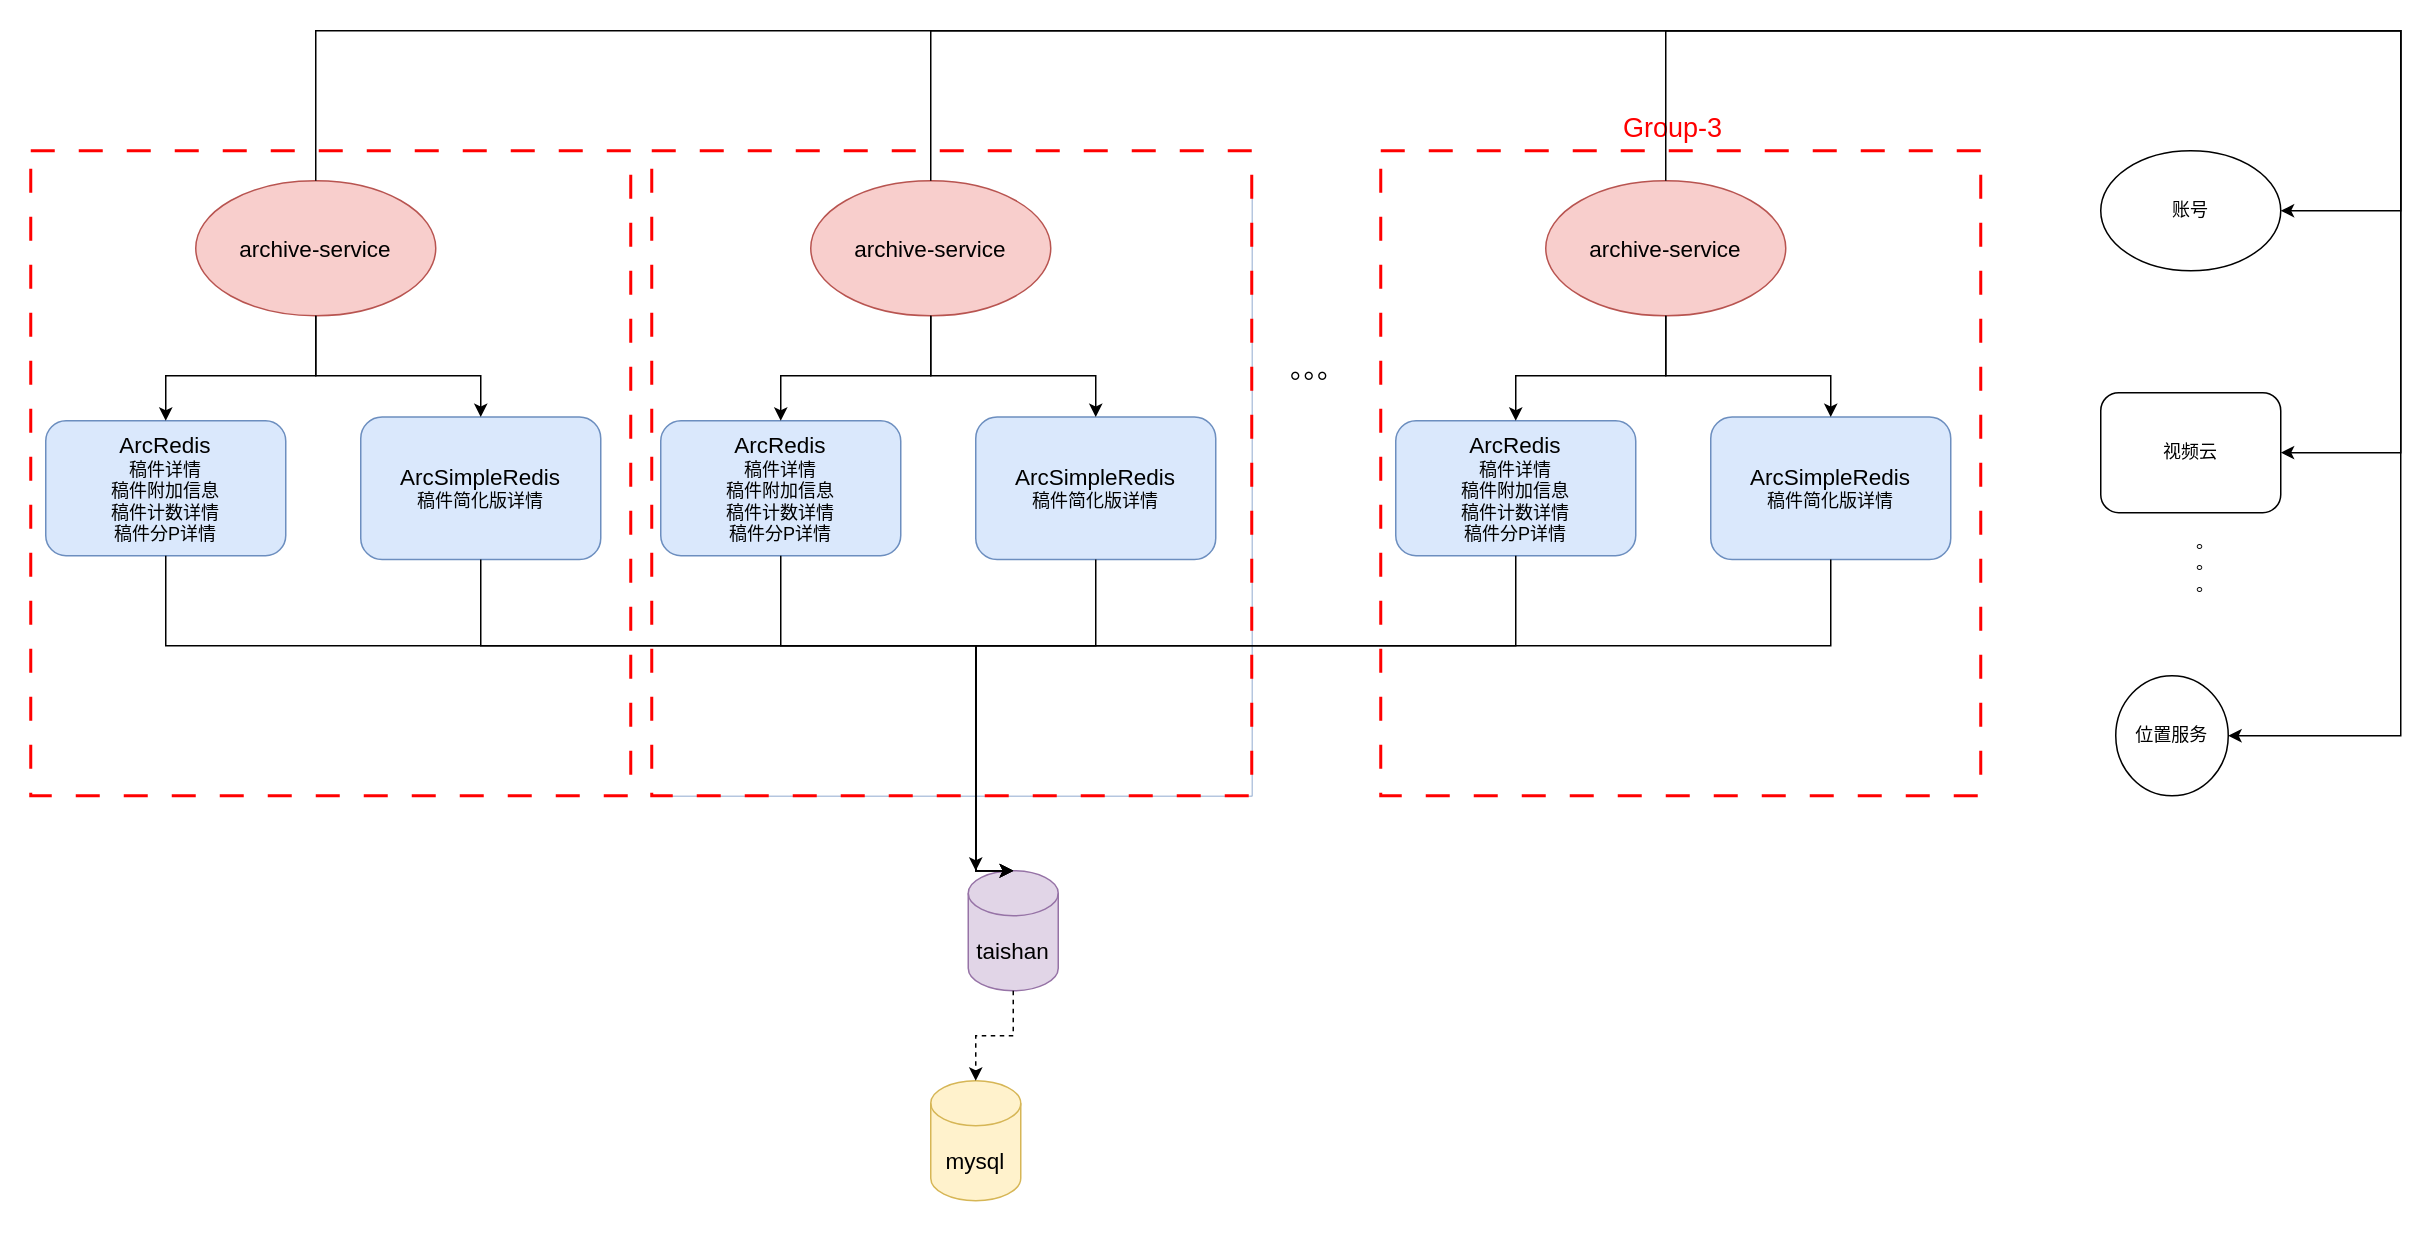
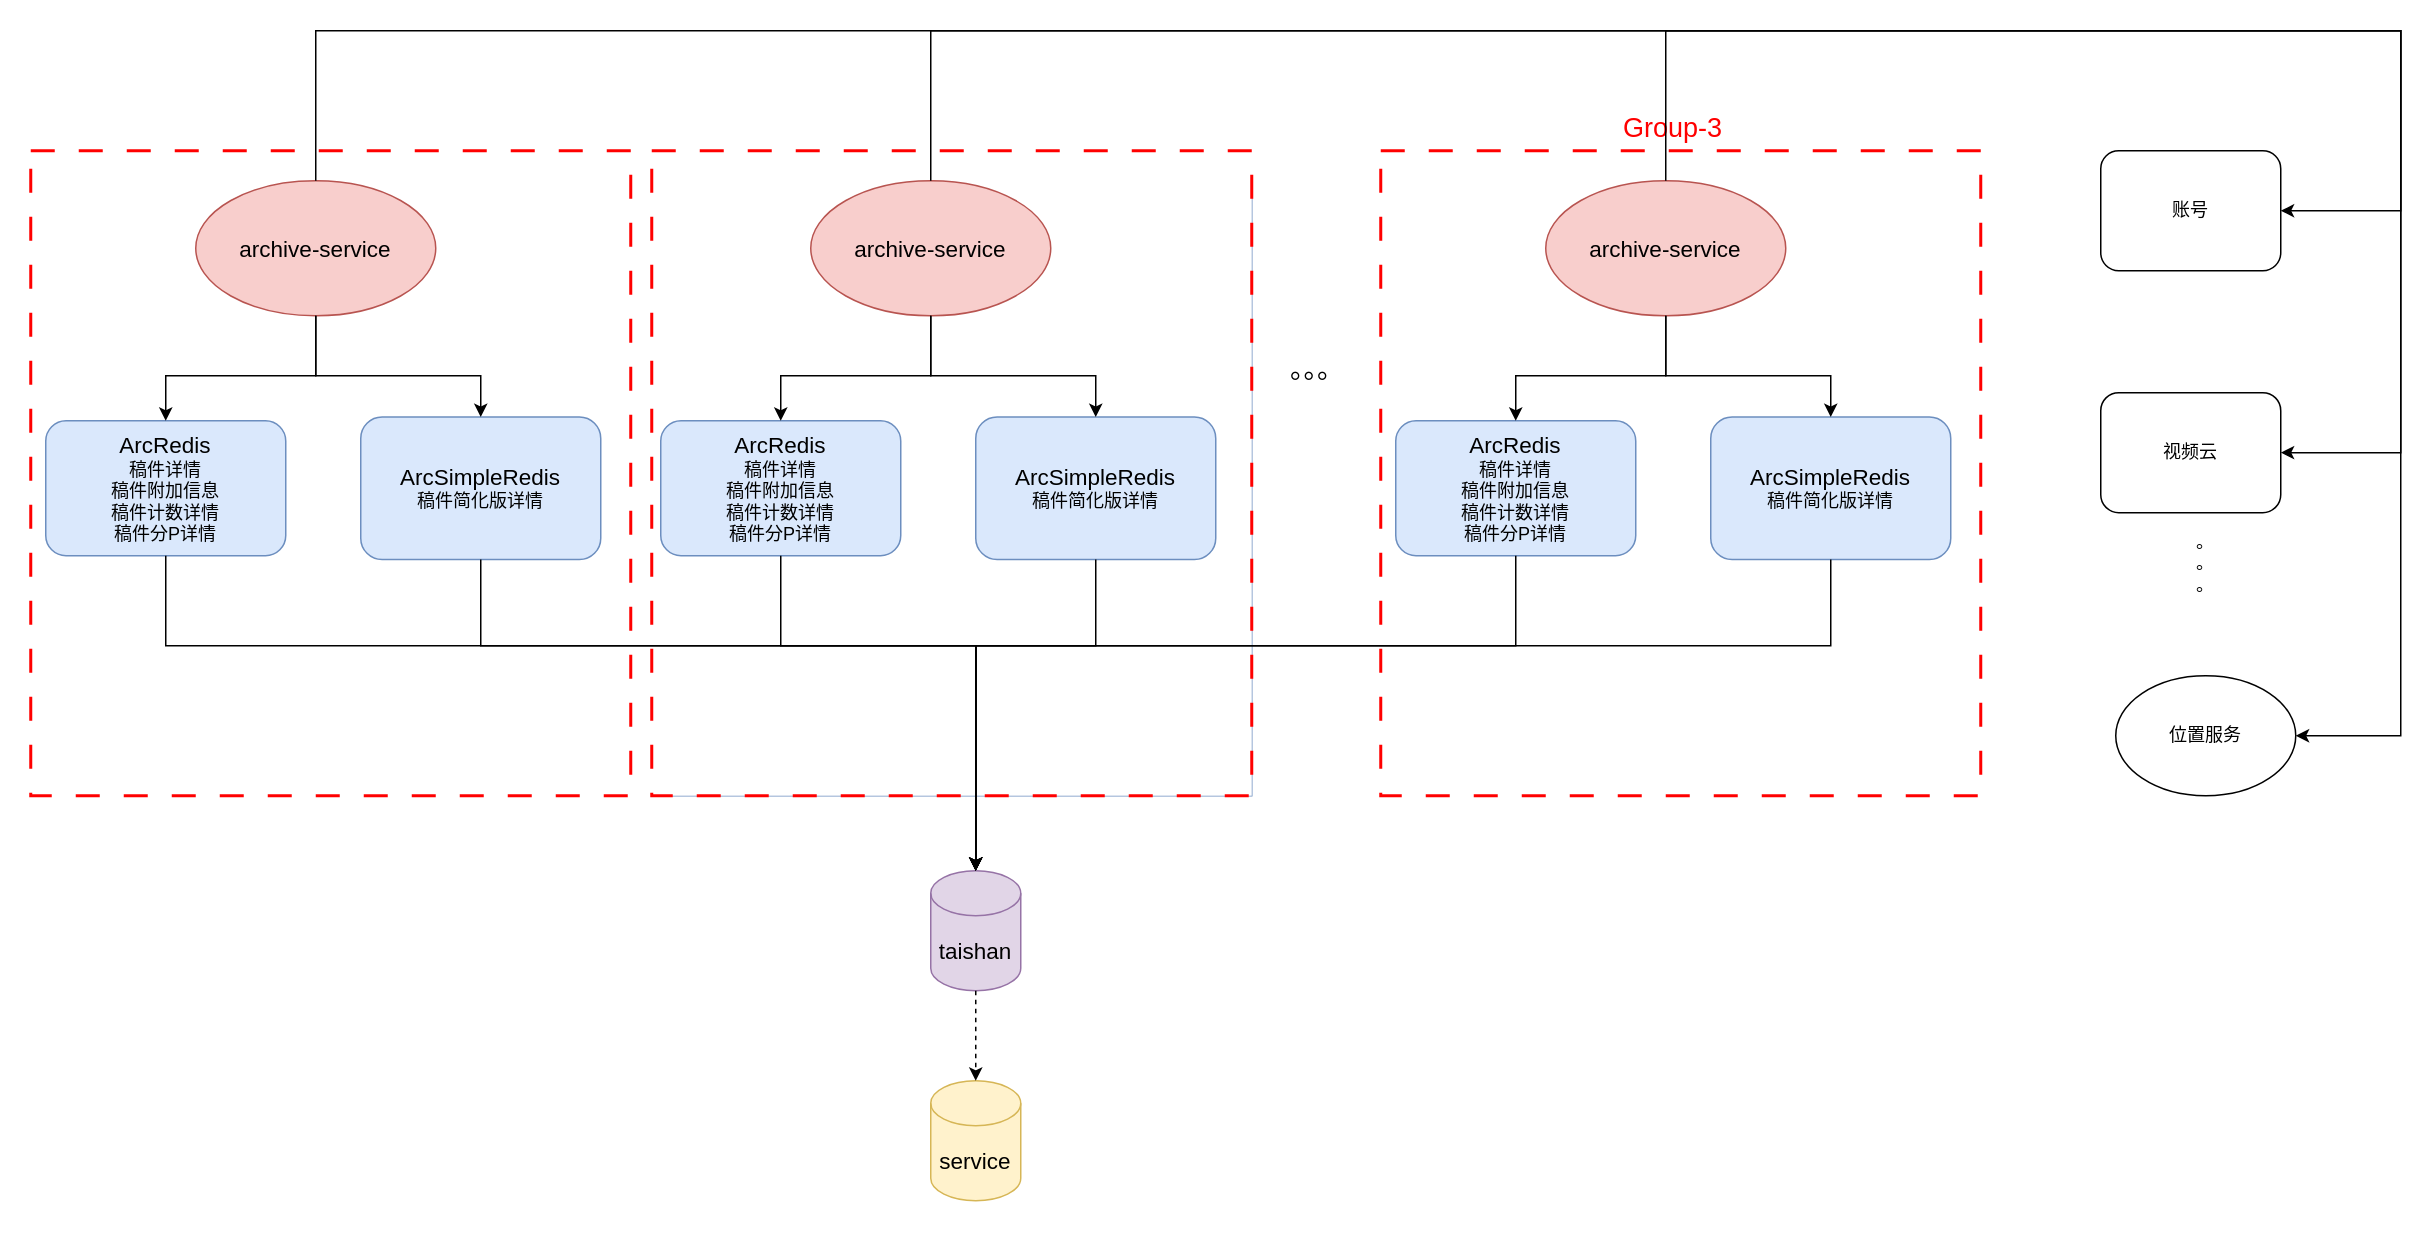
  <mxCell id="0" />
  <mxCell id="1" parent="0" />
  <mxCell id="2" value="" style="group" vertex="1" connectable="0" parent="1"><mxGeometry x="20" y="20" width="1580" height="780" as="geometry" /></mxCell>
  <mxCell id="3" value="" style="rounded=0;whiteSpace=wrap;html=1;dashed=1;dashPattern=8 8;strokeWidth=2;strokeColor=#FF0000;" vertex="1" parent="2"><mxGeometry y="80" width="400" height="430" as="geometry" /></mxCell>
  <mxCell id="4" value="" style="group;fillColor=#dae8fc;strokeColor=#6c8ebf;" vertex="1" connectable="0" parent="2"><mxGeometry x="420" y="100" width="394" height="410" as="geometry" /></mxCell>
  <mxCell id="5" value="" style="rounded=0;whiteSpace=wrap;html=1;dashed=1;dashPattern=8 8;strokeWidth=2;strokeColor=#FF0000;" vertex="1" parent="4"><mxGeometry x="-6" y="-20" width="400" height="430" as="geometry" /></mxCell>
  <mxCell id="6" value="&lt;font style=&quot;font-size: 15px;&quot;&gt;archive-service&lt;/font&gt;" style="ellipse;whiteSpace=wrap;html=1;fillColor=#f8cecc;strokeColor=#b85450;" vertex="1" parent="4"><mxGeometry x="100" width="160" height="90" as="geometry" /></mxCell>
  <mxCell id="7" value="&lt;font style=&quot;font-size: 15px;&quot;&gt;ArcRedis&lt;/font&gt;&lt;br&gt;稿件详情&lt;br&gt;稿件附加信息&lt;br&gt;稿件计数详情&lt;br&gt;稿件分P详情" style="rounded=1;whiteSpace=wrap;html=1;fillColor=#dae8fc;strokeColor=#6c8ebf;" vertex="1" parent="4"><mxGeometry y="160" width="160" height="90" as="geometry" /></mxCell>
  <mxCell id="8" style="edgeStyle=orthogonalEdgeStyle;rounded=0;orthogonalLoop=1;jettySize=auto;html=1;exitX=0.5;exitY=1;exitDx=0;exitDy=0;" edge="1" parent="4" source="6" target="7"><mxGeometry relative="1" as="geometry"><Array as="points"><mxPoint x="180" y="130" /><mxPoint x="80" y="130" /></Array></mxGeometry></mxCell>
  <mxCell id="9" value="&lt;font style=&quot;&quot;&gt;&lt;span style=&quot;font-size: 15px;&quot;&gt;ArcSimpleRedis&lt;/span&gt;&lt;br&gt;&lt;font style=&quot;font-size: 12px;&quot;&gt;稿件简化版详情&lt;/font&gt;&lt;br&gt;&lt;/font&gt;" style="rounded=1;whiteSpace=wrap;html=1;fillColor=#dae8fc;strokeColor=#6c8ebf;" vertex="1" parent="4"><mxGeometry x="210" y="157.5" width="160" height="95" as="geometry" /></mxCell>
  <mxCell id="10" style="edgeStyle=orthogonalEdgeStyle;rounded=0;orthogonalLoop=1;jettySize=auto;html=1;" edge="1" parent="4" source="6" target="9"><mxGeometry relative="1" as="geometry"><Array as="points"><mxPoint x="180" y="130" /><mxPoint x="290" y="130" /></Array></mxGeometry></mxCell>
  <mxCell id="11" value="" style="group" vertex="1" connectable="0" parent="2"><mxGeometry x="10" y="100" width="370" height="252.5" as="geometry" /></mxCell>
  <mxCell id="12" value="&lt;font style=&quot;font-size: 15px;&quot;&gt;archive-service&lt;/font&gt;" style="ellipse;whiteSpace=wrap;html=1;fillColor=#f8cecc;strokeColor=#b85450;" vertex="1" parent="11"><mxGeometry x="100" width="160" height="90" as="geometry" /></mxCell>
  <mxCell id="13" value="&lt;font style=&quot;font-size: 15px;&quot;&gt;ArcRedis&lt;/font&gt;&lt;br&gt;稿件详情&lt;br&gt;稿件附加信息&lt;br&gt;稿件计数详情&lt;br&gt;稿件分P详情" style="rounded=1;whiteSpace=wrap;html=1;fillColor=#dae8fc;strokeColor=#6c8ebf;" vertex="1" parent="11"><mxGeometry y="160" width="160" height="90" as="geometry" /></mxCell>
  <mxCell id="14" style="edgeStyle=orthogonalEdgeStyle;rounded=0;orthogonalLoop=1;jettySize=auto;html=1;exitX=0.5;exitY=1;exitDx=0;exitDy=0;" edge="1" parent="11" source="12" target="13"><mxGeometry relative="1" as="geometry"><Array as="points"><mxPoint x="180" y="130" /><mxPoint x="80" y="130" /></Array></mxGeometry></mxCell>
  <mxCell id="15" value="&lt;font style=&quot;&quot;&gt;&lt;span style=&quot;font-size: 15px;&quot;&gt;ArcSimpleRedis&lt;/span&gt;&lt;br&gt;&lt;font style=&quot;font-size: 12px;&quot;&gt;稿件简化版详情&lt;/font&gt;&lt;br&gt;&lt;/font&gt;" style="rounded=1;whiteSpace=wrap;html=1;fillColor=#dae8fc;strokeColor=#6c8ebf;" vertex="1" parent="11"><mxGeometry x="210" y="157.5" width="160" height="95" as="geometry" /></mxCell>
  <mxCell id="16" style="edgeStyle=orthogonalEdgeStyle;rounded=0;orthogonalLoop=1;jettySize=auto;html=1;" edge="1" parent="11" source="12" target="15"><mxGeometry relative="1" as="geometry"><Array as="points"><mxPoint x="180" y="130" /><mxPoint x="290" y="130" /></Array></mxGeometry></mxCell>
  <mxCell id="17" value="" style="group" vertex="1" connectable="0" parent="2"><mxGeometry x="910" y="100" width="390" height="410" as="geometry" /></mxCell>
  <mxCell id="18" value="" style="rounded=0;whiteSpace=wrap;html=1;dashed=1;dashPattern=8 8;strokeWidth=2;strokeColor=#FF0000;" vertex="1" parent="17"><mxGeometry x="-10" y="-20" width="400" height="430" as="geometry" /></mxCell>
  <mxCell id="19" value="&lt;font style=&quot;font-size: 15px;&quot;&gt;archive-service&lt;/font&gt;" style="ellipse;whiteSpace=wrap;html=1;fillColor=#f8cecc;strokeColor=#b85450;" vertex="1" parent="17"><mxGeometry x="100" width="160" height="90" as="geometry" /></mxCell>
  <mxCell id="20" value="&lt;font style=&quot;font-size: 15px;&quot;&gt;ArcRedis&lt;/font&gt;&lt;br&gt;稿件详情&lt;br&gt;稿件附加信息&lt;br&gt;稿件计数详情&lt;br&gt;稿件分P详情" style="rounded=1;whiteSpace=wrap;html=1;fillColor=#dae8fc;strokeColor=#6c8ebf;" vertex="1" parent="17"><mxGeometry y="160" width="160" height="90" as="geometry" /></mxCell>
  <mxCell id="21" style="edgeStyle=orthogonalEdgeStyle;rounded=0;orthogonalLoop=1;jettySize=auto;html=1;exitX=0.5;exitY=1;exitDx=0;exitDy=0;" edge="1" parent="17" source="19" target="20"><mxGeometry relative="1" as="geometry"><Array as="points"><mxPoint x="180" y="130" /><mxPoint x="80" y="130" /></Array></mxGeometry></mxCell>
  <mxCell id="22" value="&lt;font style=&quot;&quot;&gt;&lt;span style=&quot;font-size: 15px;&quot;&gt;ArcSimpleRedis&lt;/span&gt;&lt;br&gt;&lt;font style=&quot;font-size: 12px;&quot;&gt;稿件简化版详情&lt;/font&gt;&lt;br&gt;&lt;/font&gt;" style="rounded=1;whiteSpace=wrap;html=1;fillColor=#dae8fc;strokeColor=#6c8ebf;" vertex="1" parent="17"><mxGeometry x="210" y="157.5" width="160" height="95" as="geometry" /></mxCell>
  <mxCell id="23" style="edgeStyle=orthogonalEdgeStyle;rounded=0;orthogonalLoop=1;jettySize=auto;html=1;" edge="1" parent="17" source="19" target="22"><mxGeometry relative="1" as="geometry"><Array as="points"><mxPoint x="180" y="130" /><mxPoint x="290" y="130" /></Array></mxGeometry></mxCell>
  <mxCell id="24" value="&lt;font style=&quot;font-size: 18px;&quot;&gt;。。。&lt;/font&gt;" style="text;strokeColor=none;align=center;fillColor=none;html=1;verticalAlign=middle;whiteSpace=wrap;rounded=0;" vertex="1" parent="2"><mxGeometry x="760" y="211.25" width="196" height="30" as="geometry" /></mxCell>
- <mxCell id="25" value="&lt;font style=&quot;font-size: 15px;&quot;&gt;taishan&lt;/font&gt;" style="shape=cylinder3;whiteSpace=wrap;html=1;boundedLbl=1;backgroundOutline=1;size=15;fillColor=#e1d5e7;strokeColor=#9673a6;" vertex="1" parent="2"><mxGeometry x="625" y="560" width="60" height="80" as="geometry" /></mxCell>
- <mxCell id="26" value="&lt;font style=&quot;font-size: 15px;&quot;&gt;mysql&lt;/font&gt;" style="shape=cylinder3;whiteSpace=wrap;html=1;boundedLbl=1;backgroundOutline=1;size=15;fillColor=#fff2cc;strokeColor=#d6b656;" vertex="1" parent="2"><mxGeometry x="600" y="700" width="60" height="80" as="geometry" /></mxCell>
+ <mxCell id="25" value="&lt;font style=&quot;font-size: 15px;&quot;&gt;taishan&lt;/font&gt;" style="shape=cylinder3;whiteSpace=wrap;html=1;boundedLbl=1;backgroundOutline=1;size=15;fillColor=#e1d5e7;strokeColor=#9673a6;" vertex="1" parent="2"><mxGeometry x="600" y="560" width="60" height="80" as="geometry" /></mxCell>
+ <mxCell id="26" value="&lt;font style=&quot;font-size: 15px;&quot;&gt;service&lt;/font&gt;" style="shape=cylinder3;whiteSpace=wrap;html=1;boundedLbl=1;backgroundOutline=1;size=15;fillColor=#fff2cc;strokeColor=#d6b656;" vertex="1" parent="2"><mxGeometry x="600" y="700" width="60" height="80" as="geometry" /></mxCell>
  <mxCell id="27" style="edgeStyle=orthogonalEdgeStyle;rounded=0;orthogonalLoop=1;jettySize=auto;html=1;" edge="1" parent="2" source="13" target="25"><mxGeometry relative="1" as="geometry"><Array as="points"><mxPoint x="90" y="410" /><mxPoint x="630" y="410" /></Array></mxGeometry></mxCell>
  <mxCell id="28" style="edgeStyle=orthogonalEdgeStyle;rounded=0;orthogonalLoop=1;jettySize=auto;html=1;exitX=0.5;exitY=1;exitDx=0;exitDy=0;entryX=0.5;entryY=0;entryDx=0;entryDy=0;entryPerimeter=0;" edge="1" parent="2" source="15" target="25"><mxGeometry relative="1" as="geometry"><Array as="points"><mxPoint x="300" y="410" /><mxPoint x="630" y="410" /></Array></mxGeometry></mxCell>
  <mxCell id="29" style="edgeStyle=orthogonalEdgeStyle;rounded=0;orthogonalLoop=1;jettySize=auto;html=1;entryX=0.5;entryY=0;entryDx=0;entryDy=0;entryPerimeter=0;" edge="1" parent="2" source="7" target="25"><mxGeometry relative="1" as="geometry"><Array as="points"><mxPoint x="500" y="410" /><mxPoint x="630" y="410" /></Array></mxGeometry></mxCell>
  <mxCell id="30" style="edgeStyle=orthogonalEdgeStyle;rounded=0;orthogonalLoop=1;jettySize=auto;html=1;entryX=0.5;entryY=0;entryDx=0;entryDy=0;entryPerimeter=0;" edge="1" parent="2" source="9" target="25"><mxGeometry relative="1" as="geometry"><Array as="points"><mxPoint x="710" y="410" /><mxPoint x="630" y="410" /></Array></mxGeometry></mxCell>
  <mxCell id="31" style="edgeStyle=orthogonalEdgeStyle;rounded=0;orthogonalLoop=1;jettySize=auto;html=1;entryX=0.5;entryY=0;entryDx=0;entryDy=0;entryPerimeter=0;" edge="1" parent="2" source="20" target="25"><mxGeometry relative="1" as="geometry"><Array as="points"><mxPoint x="990" y="410" /><mxPoint x="630" y="410" /></Array></mxGeometry></mxCell>
  <mxCell id="32" style="edgeStyle=orthogonalEdgeStyle;rounded=0;orthogonalLoop=1;jettySize=auto;html=1;dashed=1;" edge="1" parent="2" source="25" target="26"><mxGeometry relative="1" as="geometry" /></mxCell>
  <mxCell id="33" style="edgeStyle=orthogonalEdgeStyle;rounded=0;orthogonalLoop=1;jettySize=auto;html=1;entryX=0.5;entryY=0;entryDx=0;entryDy=0;entryPerimeter=0;" edge="1" parent="2" source="22" target="25"><mxGeometry relative="1" as="geometry"><Array as="points"><mxPoint x="1200" y="410" /><mxPoint x="630" y="410" /></Array></mxGeometry></mxCell>
  <mxCell id="34" value="&lt;font color=&quot;#ff0000&quot; style=&quot;font-size: 18px;&quot;&gt;Group-3&lt;/font&gt;" style="text;strokeColor=none;align=center;fillColor=none;html=1;verticalAlign=middle;whiteSpace=wrap;rounded=0;" vertex="1" parent="2"><mxGeometry x="1060" y="50" width="70" height="30" as="geometry" /></mxCell>
- <mxCell id="35" value="账号" style="ellipse;whiteSpace=wrap;html=1;" vertex="1" parent="2"><mxGeometry x="1380" y="80" width="120" height="80" as="geometry" /></mxCell>
+ <mxCell id="35" value="账号" style="whiteSpace=wrap;html=1;rounded=1;" vertex="1" parent="2"><mxGeometry x="1380" y="80" width="120" height="80" as="geometry" /></mxCell>
  <mxCell id="36" value="视频云" style="whiteSpace=wrap;html=1;rounded=1;" vertex="1" parent="2"><mxGeometry x="1380" y="241.25" width="120" height="80" as="geometry" /></mxCell>
- <mxCell id="37" value="位置服务" style="ellipse;whiteSpace=wrap;html=1;" vertex="1" parent="2"><mxGeometry x="1390" y="430" width="75" height="80" as="geometry" /></mxCell>
+ <mxCell id="37" value="位置服务" style="ellipse;whiteSpace=wrap;html=1;" vertex="1" parent="2"><mxGeometry x="1390" y="430" width="120" height="80" as="geometry" /></mxCell>
  <mxCell id="38" value="。&lt;br&gt;。&lt;br&gt;。" style="text;strokeColor=none;align=center;fillColor=none;html=1;verticalAlign=middle;whiteSpace=wrap;rounded=0;" vertex="1" parent="2"><mxGeometry x="1420" y="340" width="60" height="30" as="geometry" /></mxCell>
  <mxCell id="39" style="edgeStyle=orthogonalEdgeStyle;rounded=0;orthogonalLoop=1;jettySize=auto;html=1;exitX=0.5;exitY=0;exitDx=0;exitDy=0;entryX=1;entryY=0.5;entryDx=0;entryDy=0;" edge="1" parent="2" source="12" target="35"><mxGeometry relative="1" as="geometry"><Array as="points"><mxPoint x="190" /><mxPoint x="1580" /><mxPoint x="1580" y="120" /></Array></mxGeometry></mxCell>
  <mxCell id="40" style="edgeStyle=orthogonalEdgeStyle;rounded=0;orthogonalLoop=1;jettySize=auto;html=1;exitX=0.5;exitY=0;exitDx=0;exitDy=0;entryX=1;entryY=0.5;entryDx=0;entryDy=0;" edge="1" parent="2" source="6" target="36"><mxGeometry relative="1" as="geometry"><Array as="points"><mxPoint x="600" /><mxPoint x="1580" /><mxPoint x="1580" y="281" /></Array></mxGeometry></mxCell>
  <mxCell id="41" style="edgeStyle=orthogonalEdgeStyle;rounded=0;orthogonalLoop=1;jettySize=auto;html=1;exitX=0.5;exitY=0;exitDx=0;exitDy=0;entryX=1;entryY=0.5;entryDx=0;entryDy=0;" edge="1" parent="2" source="19" target="37"><mxGeometry relative="1" as="geometry"><Array as="points"><mxPoint x="1090" /><mxPoint x="1580" /><mxPoint x="1580" y="470" /></Array></mxGeometry></mxCell>
